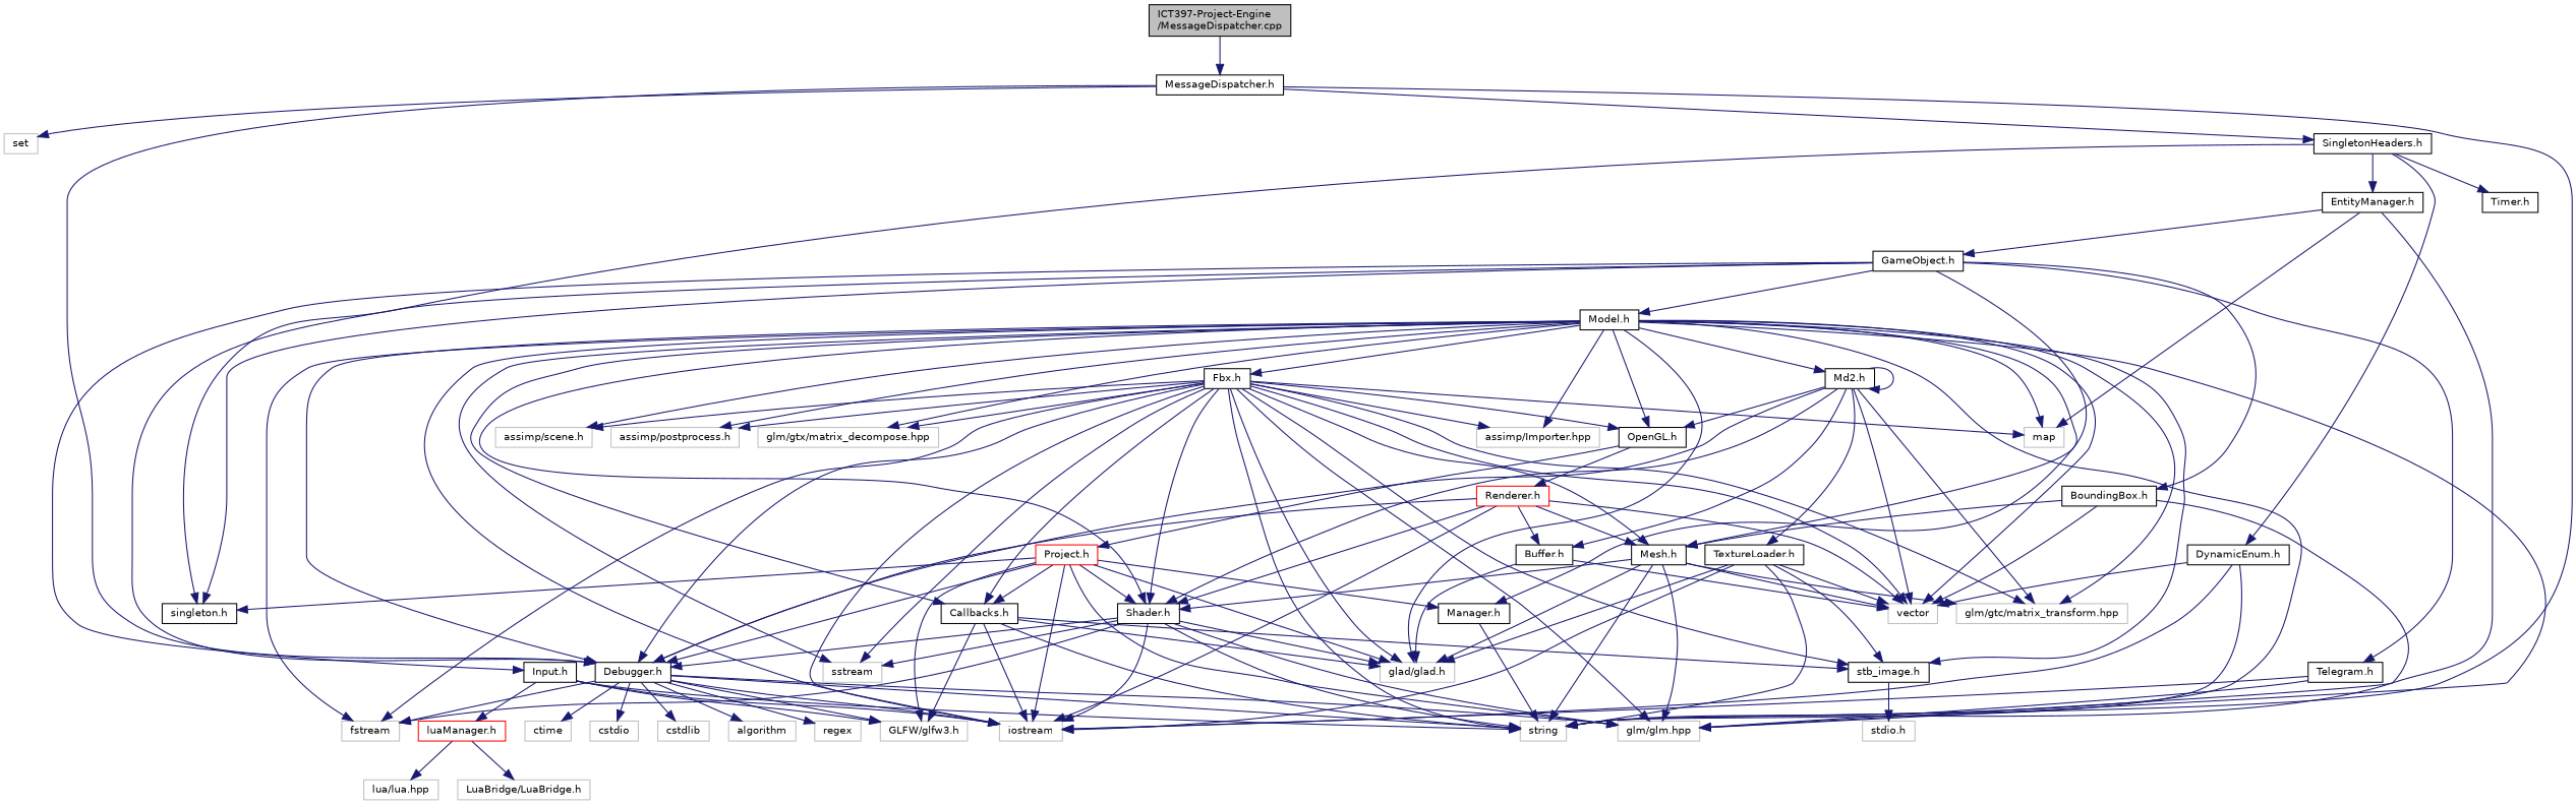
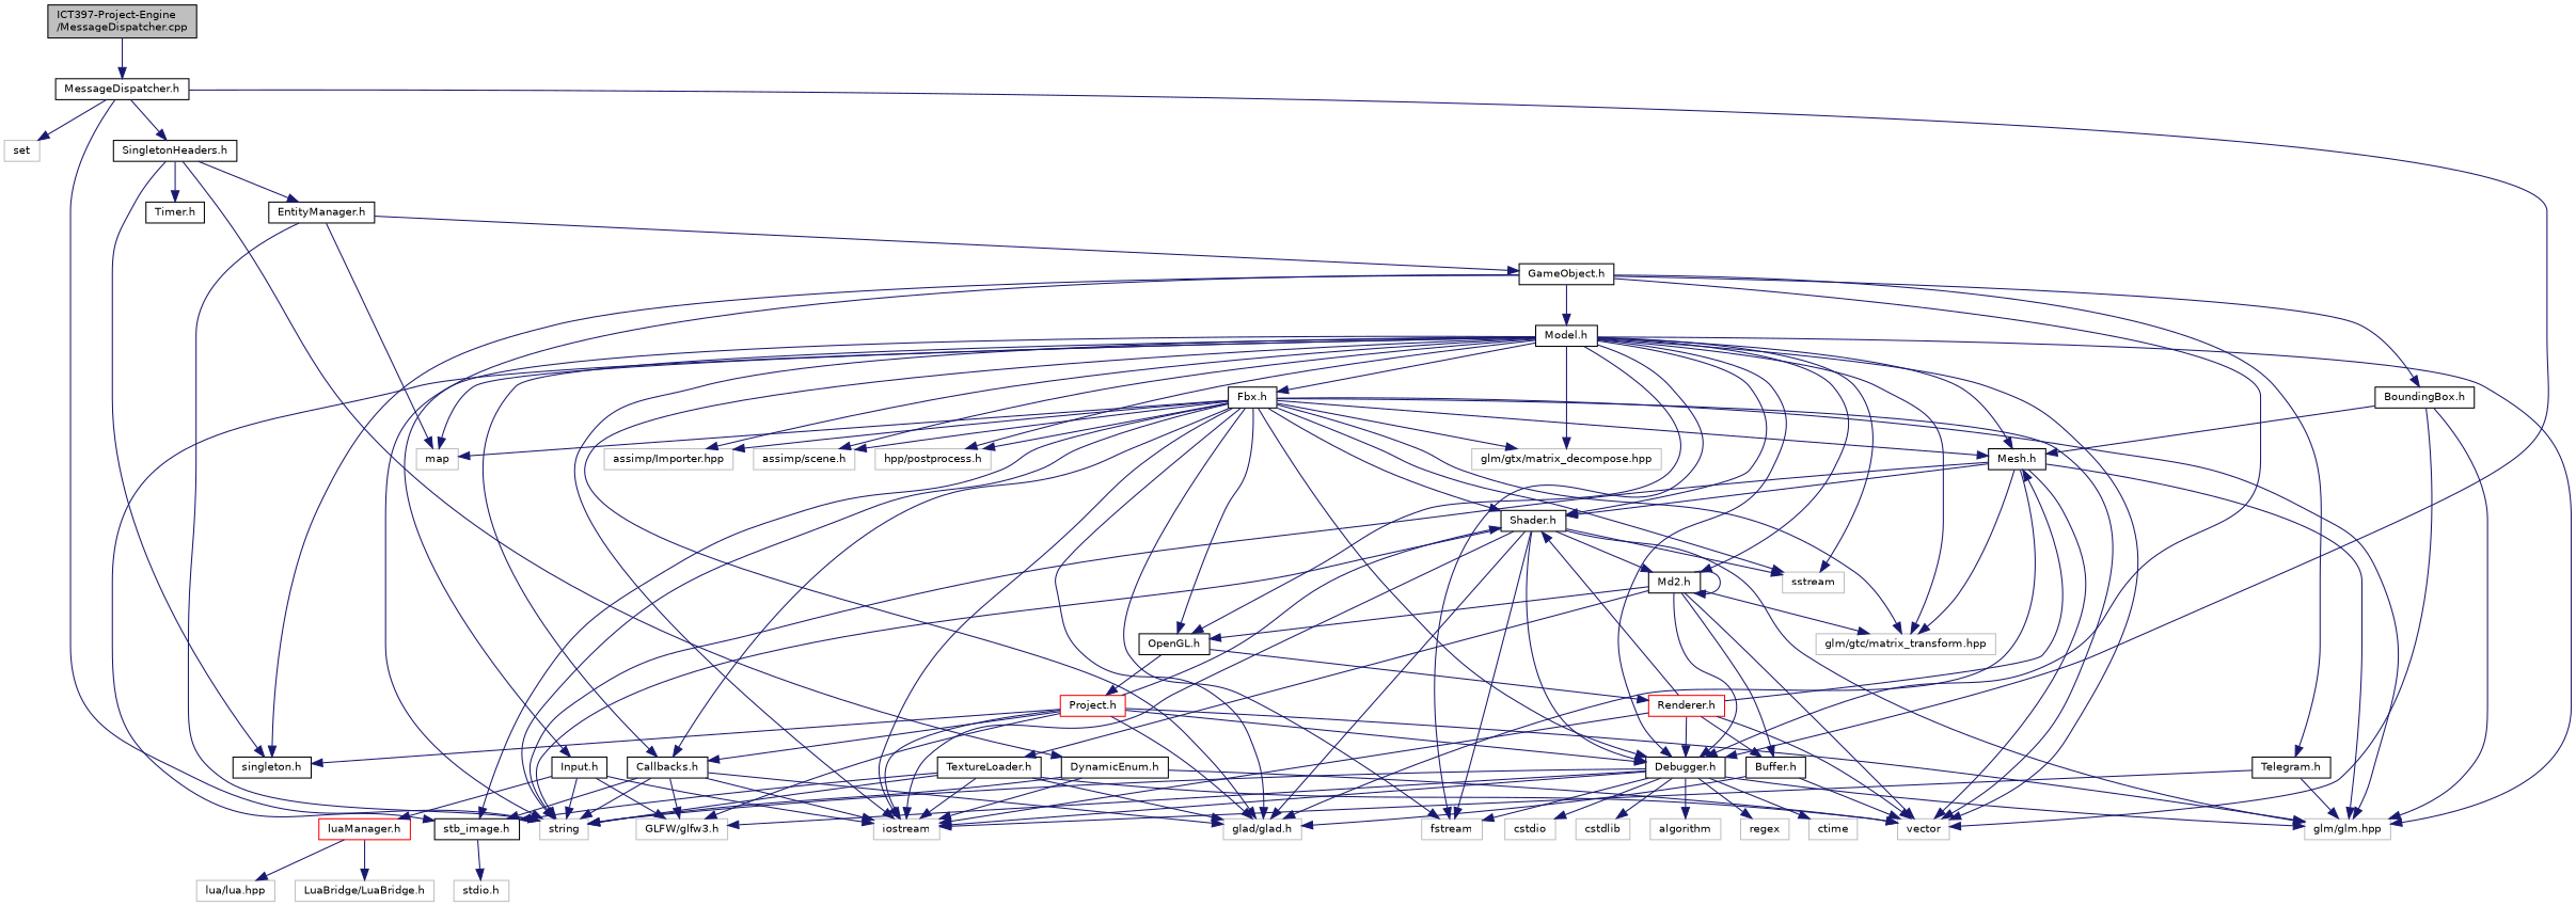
  digraph {
    node [color=black fillcolor=white fontname=Helvetica fontsize=10 shape=record style=filled]
    edge [color=midnightblue fontname=Helvetica fontsize=10 labelfontname=Helvetica labelfontsize=10 style=solid]
    n1 [fillcolor=grey75 fontcolor=black height=0.2 label="ICT397-Project-Engine\l/MessageDispatcher.cpp" width=0.4]
    n2 [height=0.2 label="MessageDispatcher.h" width=0.4]
    n3 [color=grey75 height=0.2 label=set width=0.4]
    n4 [color=grey75 height=0.2 label=string width=0.4]
    n5 [height=0.2 label="SingletonHeaders.h" width=0.4]
    n6 [height=0.2 label="Debugger.h" width=0.4]
    n7 [height=0.2 label="singleton.h" width=0.4]
    n8 [height=0.2 label="EntityManager.h" width=0.4]
    n9 [height=0.2 label="DynamicEnum.h" width=0.4]
    n10 [height=0.2 label="Timer.h" width=0.4]
    n11 [color=grey75 height=0.2 label="glm/glm.hpp" width=0.4]
    n12 [color=grey75 height=0.2 label=fstream width=0.4]
    n13 [color=grey75 height=0.2 label=iostream width=0.4]
    n14 [color=grey75 height=0.2 label="GLFW/glfw3.h" width=0.4]
    n15 [color=grey75 height=0.2 label=ctime width=0.4]
    n16 [color=grey75 height=0.2 label=cstdio width=0.4]
    n17 [color=grey75 height=0.2 label=cstdlib width=0.4]
    n18 [color=grey75 height=0.2 label=algorithm width=0.4]
    n19 [color=grey75 height=0.2 label=regex width=0.4]
    n20 [color=grey75 height=0.2 label=map width=0.4]
    n21 [height=0.2 label="GameObject.h" width=0.4]
    n22 [color=grey75 height=0.2 label=vector width=0.4]
    n23 [height=0.2 label="Model.h" width=0.4]
-   n24 [height=0.2 label="Manager.h" width=0.4]
    n25 [height=0.2 label="BoundingBox.h" width=0.4]
    n26 [height=0.2 label="Input.h" width=0.4]
    n27 [height=0.2 label="Telegram.h" width=0.4]
    n28 [color=grey75 height=0.2 label="glad/glad.h" width=0.4]
    n29 [color=grey75 height=0.2 label="glm/gtc/matrix_transform.hpp" width=0.4]
    n30 [color=grey75 height=0.2 label="glm/gtx/matrix_decompose.hpp" width=0.4]
    n31 [height=0.2 label="stb_image.h" width=0.4]
    n32 [color=grey75 height=0.2 label="assimp/Importer.hpp" width=0.4]
    n33 [color=grey75 height=0.2 label="assimp/scene.h" width=0.4]
-   n34 [color=grey75 height=0.2 label="assimp/postprocess.h" width=0.4]
+   n34 [color=grey75 height=0.2 label="hpp/postprocess.h" width=0.4]
    n35 [height=0.2 label="Mesh.h" width=0.4]
    n36 [height=0.2 label="Shader.h" width=0.4]
    n37 [color=grey75 height=0.2 label=sstream width=0.4]
    n38 [height=0.2 label="Callbacks.h" width=0.4]
    n39 [height=0.2 label="OpenGL.h" width=0.4]
    n40 [height=0.2 label="Fbx.h" width=0.4]
    n41 [height=0.2 label="Md2.h" width=0.4]
    n42 [color=red height=0.2 label="luaManager.h" width=0.4]
    n43 [color=grey75 height=0.2 label="stdio.h" width=0.4]
    n44 [color=red height=0.2 label="Renderer.h" width=0.4]
    n45 [color=red height=0.2 label="Project.h" width=0.4]
    n46 [height=0.2 label="Buffer.h" width=0.4]
    n47 [height=0.2 label="TextureLoader.h" width=0.4]
    n48 [color=grey75 height=0.2 label="lua/lua.hpp" width=0.4]
    n49 [color=grey75 height=0.2 label="LuaBridge/LuaBridge.h" width=0.4]
    n1 -> n2
    n2 -> n3
    n2 -> n4
    n2 -> n5
    n2 -> n6
    n5 -> n7
    n5 -> n8
    n5 -> n9
    n5 -> n10
    n6 -> n4
    n6 -> n11
    n6 -> n12
    n6 -> n13
    n6 -> n14
    n6 -> n15
    n6 -> n16
    n6 -> n17
    n6 -> n18
    n6 -> n19
    n8 -> n4
    n8 -> n20
    n8 -> n21
    n9 -> n4
    n9 -> n13
    n9 -> n22
    n21 -> n6
    n21 -> n7
    n21 -> n23
-   n21 -> n24
    n21 -> n25
    n21 -> n26
    n21 -> n27
    n23 -> n4
    n23 -> n6
    n23 -> n11
    n23 -> n12
    n23 -> n13
    n23 -> n20
    n23 -> n22
    n23 -> n28
    n23 -> n29
    n23 -> n30
    n23 -> n31
    n23 -> n32
    n23 -> n33
    n23 -> n34
    n23 -> n35
    n23 -> n36
    n23 -> n37
    n23 -> n38
    n23 -> n39
    n23 -> n40
    n23 -> n41
-   n24 -> n4
    n25 -> n11
    n25 -> n22
    n25 -> n35
    n26 -> n4
    n26 -> n13
    n26 -> n14
    n26 -> n42
    n27 -> n11
    n27 -> n13
    n31 -> n43
    n35 -> n4
    n35 -> n11
    n35 -> n22
    n35 -> n28
    n35 -> n29
    n35 -> n36
    n36 -> n4
    n36 -> n6
    n36 -> n11
    n36 -> n12
    n36 -> n13
    n36 -> n28
    n36 -> n37
    n38 -> n4
    n38 -> n13
    n38 -> n14
    n38 -> n28
    n38 -> n31
    n39 -> n44
    n39 -> n45
    n40 -> n4
    n40 -> n6
    n40 -> n11
    n40 -> n12
    n40 -> n13
    n40 -> n20
    n40 -> n22
    n40 -> n28
    n40 -> n29
    n40 -> n30
    n40 -> n31
    n40 -> n32
    n40 -> n33
    n40 -> n34
    n40 -> n35
    n40 -> n36
    n40 -> n37
    n40 -> n38
    n40 -> n39
    n41 -> n6
    n41 -> n22
    n41 -> n29
-   n41 -> n36
+   n36 -> n41
    n41 -> n39
    n41 -> n41
    n41 -> n46
    n41 -> n47
    n42 -> n48
    n42 -> n49
    n44 -> n6
    n44 -> n13
    n44 -> n22
    n44 -> n35
    n44 -> n36
    n44 -> n46
    n45 -> n6
    n45 -> n7
    n45 -> n11
    n45 -> n13
    n45 -> n14
-   n45 -> n24
    n45 -> n28
    n45 -> n36
    n45 -> n38
    n46 -> n22
    n46 -> n28
    n47 -> n4
    n47 -> n13
    n47 -> n22
    n47 -> n28
    n47 -> n31
  }
